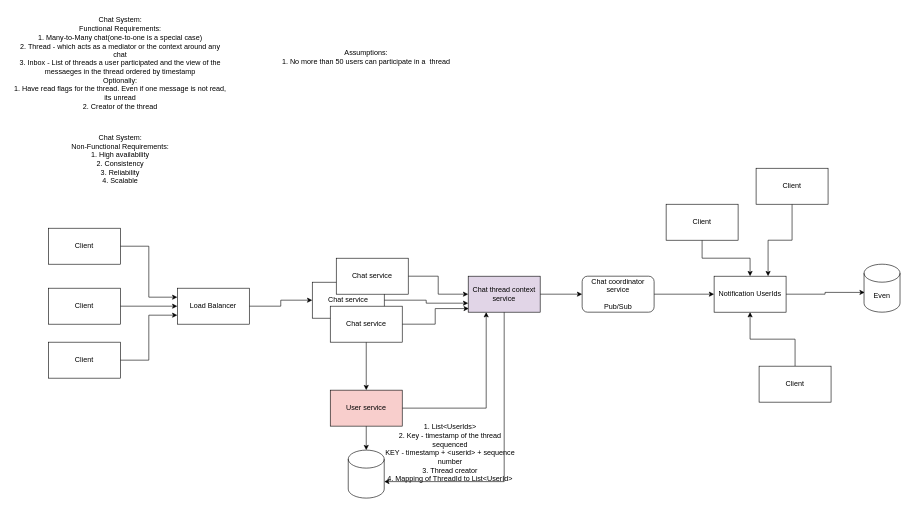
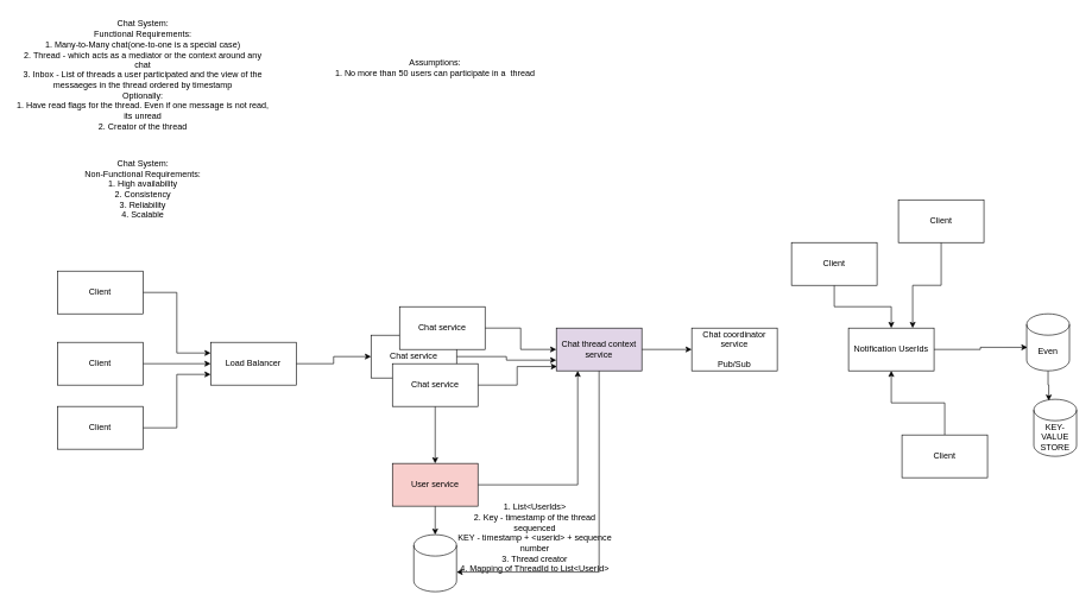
  <mxCell id="0" />
  <mxCell id="1" parent="0" />
  <mxCell id="2" value="Chat System:&lt;br&gt;Functional Requirements:&lt;br&gt;1. Many-to-Many chat(one-to-one is a special case)&lt;br&gt;2. Thread - which acts as a mediator or the context around any chat&lt;br&gt;3. Inbox - List of threads a user participated and the view of the messaeges in the thread ordered by timestamp&lt;br&gt;Optionally:&lt;br&gt;1. Have read flags for the thread. Even if one message is not read, its unread&lt;br&gt;2. Creator of the thread" style="text;html=1;strokeColor=none;fillColor=none;align=center;verticalAlign=middle;whiteSpace=wrap;rounded=0;" vertex="1" parent="1"><mxGeometry x="20" y="30" width="360" height="150" as="geometry" /></mxCell>
  <mxCell id="3" value="Chat System:&lt;br&gt;Non-Functional Requirements:&lt;br&gt;1. High availability&lt;br&gt;2. Consistency&lt;br&gt;3. Reliability&lt;br&gt;4. Scalable" style="text;html=1;strokeColor=none;fillColor=none;align=center;verticalAlign=middle;whiteSpace=wrap;rounded=0;" vertex="1" parent="1"><mxGeometry x="20" y="190" width="360" height="150" as="geometry" /></mxCell>
  <mxCell id="4" value="Assumptions:&lt;br&gt;1. No more than 50 users can participate in a&amp;nbsp; thread" style="text;html=1;strokeColor=none;fillColor=none;align=center;verticalAlign=middle;whiteSpace=wrap;rounded=0;" vertex="1" parent="1"><mxGeometry x="430" width="360" height="150" as="geometry" y="20" /></mxCell>
  <mxCell id="5" style="edgeStyle=orthogonalEdgeStyle;rounded=0;orthogonalLoop=1;jettySize=auto;html=1;entryX=0;entryY=0.25;entryDx=0;entryDy=0;" edge="1" parent="1" source="6" target="12"><mxGeometry relative="1" as="geometry" /></mxCell>
  <mxCell id="6" value="Client" style="rounded=0;whiteSpace=wrap;html=1;" vertex="1" parent="1"><mxGeometry x="80" y="380" width="120" height="60" as="geometry" /></mxCell>
  <mxCell id="7" style="edgeStyle=orthogonalEdgeStyle;rounded=0;orthogonalLoop=1;jettySize=auto;html=1;entryX=0;entryY=0.5;entryDx=0;entryDy=0;" edge="1" parent="1" source="8" target="12"><mxGeometry relative="1" as="geometry" /></mxCell>
  <mxCell id="8" value="Client" style="rounded=0;whiteSpace=wrap;html=1;" vertex="1" parent="1"><mxGeometry x="80" y="480" width="120" height="60" as="geometry" /></mxCell>
  <mxCell id="9" style="edgeStyle=orthogonalEdgeStyle;rounded=0;orthogonalLoop=1;jettySize=auto;html=1;entryX=0;entryY=0.75;entryDx=0;entryDy=0;" edge="1" parent="1" source="10" target="12"><mxGeometry relative="1" as="geometry" /></mxCell>
  <mxCell id="10" value="Client" style="rounded=0;whiteSpace=wrap;html=1;" vertex="1" parent="1"><mxGeometry x="80" y="570" width="120" height="60" as="geometry" /></mxCell>
  <mxCell id="11" style="edgeStyle=orthogonalEdgeStyle;rounded=0;orthogonalLoop=1;jettySize=auto;html=1;entryX=0;entryY=0.5;entryDx=0;entryDy=0;" edge="1" parent="1" source="12" target="14"><mxGeometry relative="1" as="geometry" /></mxCell>
  <mxCell id="12" value="Load Balancer" style="rounded=0;whiteSpace=wrap;html=1;" vertex="1" parent="1"><mxGeometry x="295" y="480" width="120" height="60" as="geometry" /></mxCell>
  <mxCell id="13" style="edgeStyle=orthogonalEdgeStyle;rounded=0;orthogonalLoop=1;jettySize=auto;html=1;entryX=0;entryY=0.75;entryDx=0;entryDy=0;" edge="1" parent="1" source="14" target="26"><mxGeometry relative="1" as="geometry" /></mxCell>
  <mxCell id="14" value="Chat service" style="rounded=0;whiteSpace=wrap;html=1;" vertex="1" parent="1"><mxGeometry x="520" y="470" width="120" height="60" as="geometry" /></mxCell>
  <mxCell id="15" value="" style="edgeStyle=orthogonalEdgeStyle;rounded=0;orthogonalLoop=1;jettySize=auto;html=1;" edge="1" parent="1" source="16" target="26"><mxGeometry relative="1" as="geometry" /></mxCell>
  <mxCell id="16" value="Chat service" style="rounded=0;whiteSpace=wrap;html=1;" vertex="1" parent="1"><mxGeometry x="560" y="430" width="120" height="60" as="geometry" /></mxCell>
  <mxCell id="17" style="edgeStyle=orthogonalEdgeStyle;rounded=0;orthogonalLoop=1;jettySize=auto;html=1;entryX=0.5;entryY=0;entryDx=0;entryDy=0;" edge="1" parent="1" source="19" target="22"><mxGeometry relative="1" as="geometry" /></mxCell>
  <mxCell id="18" style="edgeStyle=orthogonalEdgeStyle;rounded=0;orthogonalLoop=1;jettySize=auto;html=1;entryX=0.008;entryY=0.9;entryDx=0;entryDy=0;entryPerimeter=0;" edge="1" parent="1" source="19" target="26"><mxGeometry relative="1" as="geometry" /></mxCell>
  <mxCell id="19" value="Chat service" style="rounded=0;whiteSpace=wrap;html=1;" vertex="1" parent="1"><mxGeometry x="550" y="510" width="120" height="60" as="geometry" /></mxCell>
  <mxCell id="20" style="edgeStyle=orthogonalEdgeStyle;rounded=0;orthogonalLoop=1;jettySize=auto;html=1;" edge="1" parent="1" source="22" target="23"><mxGeometry relative="1" as="geometry" /></mxCell>
  <mxCell id="21" style="edgeStyle=orthogonalEdgeStyle;rounded=0;orthogonalLoop=1;jettySize=auto;html=1;entryX=0.25;entryY=1;entryDx=0;entryDy=0;" edge="1" parent="1" source="22" target="26"><mxGeometry relative="1" as="geometry" /></mxCell>
  <mxCell id="22" value="User service" style="rounded=0;whiteSpace=wrap;html=1;fillColor=#f8cecc;" vertex="1" parent="1"><mxGeometry x="550" y="650" width="120" height="60" as="geometry" /></mxCell>
  <mxCell id="23" value="" style="shape=cylinder3;whiteSpace=wrap;html=1;boundedLbl=1;backgroundOutline=1;size=15;" vertex="1" parent="1"><mxGeometry x="580" y="750" width="60" height="80" as="geometry" /></mxCell>
  <mxCell id="24" style="edgeStyle=orthogonalEdgeStyle;rounded=0;orthogonalLoop=1;jettySize=auto;html=1;entryX=1;entryY=0;entryDx=0;entryDy=52.5;entryPerimeter=0;" edge="1" parent="1" source="26" target="23"><mxGeometry relative="1" as="geometry"><Array as="points"><mxPoint x="840" y="803" /></Array></mxGeometry></mxCell>
  <mxCell id="25" style="edgeStyle=orthogonalEdgeStyle;rounded=0;orthogonalLoop=1;jettySize=auto;html=1;entryX=0;entryY=0.5;entryDx=0;entryDy=0;" edge="1" parent="1" source="26" target="29"><mxGeometry relative="1" as="geometry" /></mxCell>
  <mxCell id="26" value="Chat thread context service" style="rounded=0;whiteSpace=wrap;html=1;fillColor=#e1d5e7;" vertex="1" parent="1"><mxGeometry x="780" y="460" width="120" height="60" as="geometry" /></mxCell>
  <mxCell id="27" value="1. List&amp;lt;UserIds&amp;gt;&lt;br&gt;2. Key - timestamp of the thread sequenced&lt;br&gt;KEY - timestamp + &amp;lt;userid&amp;gt; + sequence number&lt;br&gt;3. Thread creator&lt;br&gt;4. Mapping of ThreadId to List&amp;lt;UserId&amp;gt;" style="text;html=1;strokeColor=none;fillColor=none;align=center;verticalAlign=middle;whiteSpace=wrap;rounded=0;" vertex="1" parent="1"><mxGeometry x="640" y="700" width="220" height="110" as="geometry" /></mxCell>
- <mxCell id="28" style="edgeStyle=orthogonalEdgeStyle;rounded=0;orthogonalLoop=1;jettySize=auto;html=1;entryX=0;entryY=0.5;entryDx=0;entryDy=0;" edge="1" parent="1" source="29" target="37"><mxGeometry relative="1" as="geometry" /></mxCell>
- <mxCell id="29" value="Chat coordinator service&lt;br&gt;&lt;br&gt;Pub/Sub" style="whiteSpace=wrap;html=1;rounded=1;" vertex="1" parent="1"><mxGeometry x="970" y="460" width="120" height="60" as="geometry" /></mxCell>
+ <mxCell id="29" value="Chat coordinator service&lt;br&gt;&lt;br&gt;Pub/Sub" style="rounded=0;whiteSpace=wrap;html=1;" vertex="1" parent="1"><mxGeometry x="970" y="460" width="120" height="60" as="geometry" /></mxCell>
  <mxCell id="30" style="edgeStyle=orthogonalEdgeStyle;rounded=0;orthogonalLoop=1;jettySize=auto;html=1;entryX=0.75;entryY=0;entryDx=0;entryDy=0;" edge="1" parent="1" source="31" target="37"><mxGeometry relative="1" as="geometry" /></mxCell>
  <mxCell id="31" value="Client" style="rounded=0;whiteSpace=wrap;html=1;" vertex="1" parent="1"><mxGeometry x="1260" y="280" width="120" height="60" as="geometry" /></mxCell>
  <mxCell id="32" style="edgeStyle=orthogonalEdgeStyle;rounded=0;orthogonalLoop=1;jettySize=auto;html=1;entryX=0.5;entryY=0;entryDx=0;entryDy=0;" edge="1" parent="1" source="33" target="37"><mxGeometry relative="1" as="geometry" /></mxCell>
  <mxCell id="33" value="Client" style="rounded=0;whiteSpace=wrap;html=1;" vertex="1" parent="1"><mxGeometry x="1110" y="340" width="120" height="60" as="geometry" /></mxCell>
  <mxCell id="34" style="edgeStyle=orthogonalEdgeStyle;rounded=0;orthogonalLoop=1;jettySize=auto;html=1;entryX=0.5;entryY=1;entryDx=0;entryDy=0;" edge="1" parent="1" source="35" target="37"><mxGeometry relative="1" as="geometry" /></mxCell>
  <mxCell id="35" value="Client" style="rounded=0;whiteSpace=wrap;html=1;" vertex="1" parent="1"><mxGeometry x="1265" y="610" width="120" height="60" as="geometry" /></mxCell>
  <mxCell id="36" style="edgeStyle=orthogonalEdgeStyle;rounded=0;orthogonalLoop=1;jettySize=auto;html=1;entryX=0.017;entryY=0.588;entryDx=0;entryDy=0;entryPerimeter=0;" edge="1" parent="1" source="37" target="39"><mxGeometry relative="1" as="geometry" /></mxCell>
  <mxCell id="37" value="Notification UserIds" style="rounded=0;whiteSpace=wrap;html=1;" vertex="1" parent="1"><mxGeometry x="1190" y="460" width="120" height="60" as="geometry" /></mxCell>
+ <mxCell id="38" style="edgeStyle=orthogonalEdgeStyle;rounded=0;orthogonalLoop=1;jettySize=auto;html=1;entryX=0.35;entryY=0.025;entryDx=0;entryDy=0;entryPerimeter=0;" edge="1" parent="1" source="39" target="40"><mxGeometry relative="1" as="geometry" /></mxCell>
  <mxCell id="39" value="Even" style="shape=cylinder3;whiteSpace=wrap;html=1;boundedLbl=1;backgroundOutline=1;size=15;" vertex="1" parent="1"><mxGeometry x="1440" y="440" width="60" height="80" as="geometry" /></mxCell>
+ <mxCell id="40" value="KEY-VALUE STORE" style="shape=cylinder3;whiteSpace=wrap;html=1;boundedLbl=1;backgroundOutline=1;size=15;" vertex="1" parent="1"><mxGeometry x="1450" y="560" width="60" height="80" as="geometry" /></mxCell>
